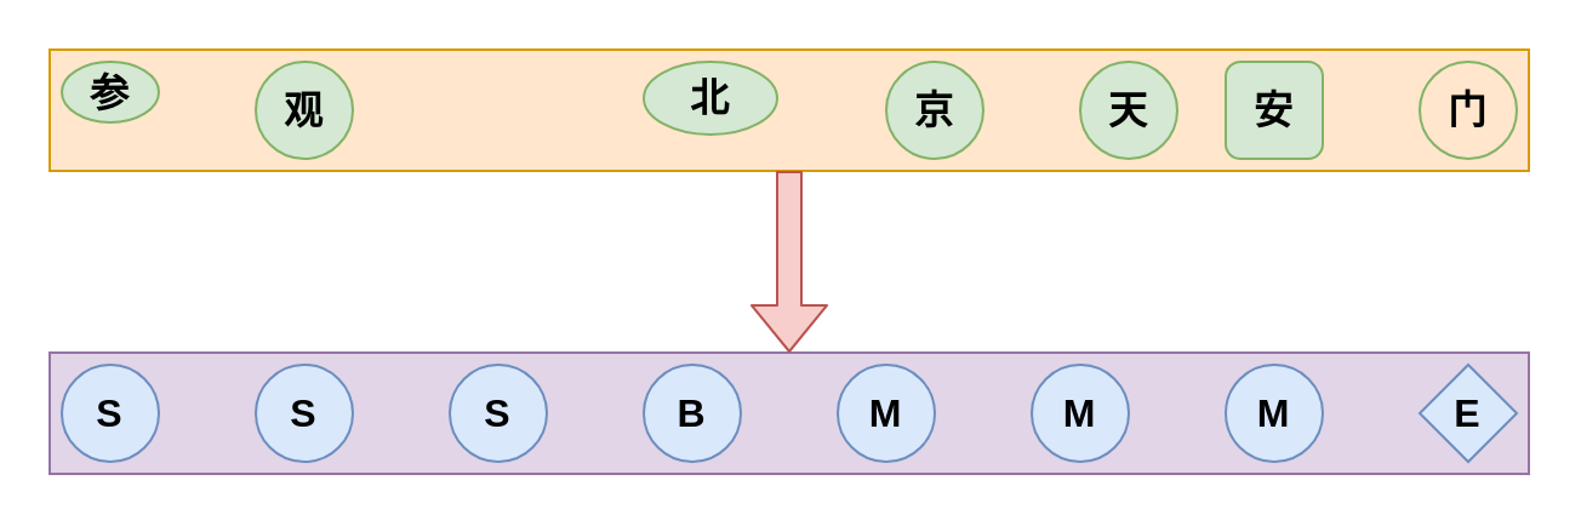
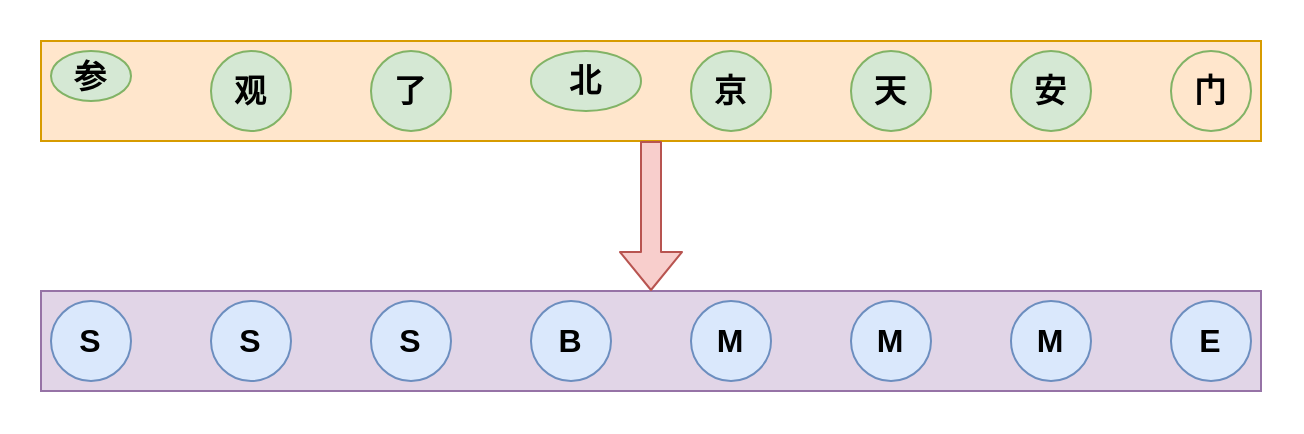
  <mxCell id="0" />
  <mxCell id="1" parent="0" />
  <mxCell id="2" value="" style="rounded=0;whiteSpace=wrap;html=1;fontSize=16;fillColor=#ffe6cc;strokeColor=#d79b00;" parent="1" vertex="1"><mxGeometry x="20" y="20" width="610" height="50" as="geometry" /></mxCell>
  <mxCell id="3" value="&lt;b style=&quot;font-size: 16px;&quot;&gt;参&lt;/b&gt;" style="ellipse;whiteSpace=wrap;html=1;aspect=fixed;fontSize=16;fillColor=#d5e8d4;strokeColor=#82b366;" parent="1" vertex="1"><mxGeometry x="25" y="25" width="40" height="25" as="geometry" /></mxCell>
  <mxCell id="4" value="&lt;b style=&quot;font-size: 16px&quot;&gt;观&lt;/b&gt;" style="ellipse;whiteSpace=wrap;html=1;aspect=fixed;fontSize=16;fillColor=#d5e8d4;strokeColor=#82b366;" parent="1" vertex="1"><mxGeometry x="105" y="25" width="40" height="40" as="geometry" /></mxCell>
+ <mxCell id="5" value="&lt;b&gt;了&lt;/b&gt;" style="ellipse;whiteSpace=wrap;html=1;aspect=fixed;fontSize=16;fillColor=#d5e8d4;strokeColor=#82b366;" parent="1" vertex="1"><mxGeometry x="185" y="25" width="40" height="40" as="geometry" /></mxCell>
  <mxCell id="6" value="&lt;b&gt;北&lt;/b&gt;" style="ellipse;whiteSpace=wrap;html=1;aspect=fixed;fontSize=16;fillColor=#d5e8d4;strokeColor=#82b366;" parent="1" vertex="1"><mxGeometry x="265" y="25" width="55" height="30" as="geometry" /></mxCell>
- <mxCell id="7" value="&lt;b&gt;京&lt;/b&gt;" style="ellipse;whiteSpace=wrap;html=1;aspect=fixed;fontSize=16;fillColor=#d5e8d4;strokeColor=#82b366;" parent="1" vertex="1"><mxGeometry x="365" y="25" width="40" height="40" as="geometry" /></mxCell>
- <mxCell id="8" value="&lt;b&gt;天&lt;/b&gt;" style="ellipse;whiteSpace=wrap;html=1;aspect=fixed;fontSize=16;fillColor=#d5e8d4;strokeColor=#82b366;" parent="1" vertex="1"><mxGeometry x="445" y="25" width="40" height="40" as="geometry" /></mxCell>
- <mxCell id="9" value="&lt;b&gt;安&lt;/b&gt;" style="whiteSpace=wrap;html=1;aspect=fixed;fontSize=16;fillColor=#d5e8d4;strokeColor=#82b366;rounded=1;" parent="1" vertex="1"><mxGeometry x="505" y="25" width="40" height="40" as="geometry" /></mxCell>
+ <mxCell id="7" value="&lt;b&gt;京&lt;/b&gt;" style="ellipse;whiteSpace=wrap;html=1;aspect=fixed;fontSize=16;fillColor=#d5e8d4;strokeColor=#82b366;" parent="1" vertex="1"><mxGeometry x="345" y="25" width="40" height="40" as="geometry" /></mxCell>
+ <mxCell id="8" value="&lt;b&gt;天&lt;/b&gt;" style="ellipse;whiteSpace=wrap;html=1;aspect=fixed;fontSize=16;fillColor=#d5e8d4;strokeColor=#82b366;" parent="1" vertex="1"><mxGeometry x="425" y="25" width="40" height="40" as="geometry" /></mxCell>
+ <mxCell id="9" value="&lt;b&gt;安&lt;/b&gt;" style="ellipse;whiteSpace=wrap;html=1;aspect=fixed;fontSize=16;fillColor=#d5e8d4;strokeColor=#82b366;" parent="1" vertex="1"><mxGeometry x="505" y="25" width="40" height="40" as="geometry" /></mxCell>
  <mxCell id="10" value="&lt;b&gt;门&lt;/b&gt;" style="ellipse;whiteSpace=wrap;html=1;aspect=fixed;fontSize=16;fillColor=#ffe6cc;strokeColor=#82b366;" parent="1" vertex="1"><mxGeometry x="585" y="25" width="40" height="40" as="geometry" /></mxCell>
  <mxCell id="11" value="" style="rounded=0;whiteSpace=wrap;html=1;fontSize=16;fillColor=#e1d5e7;strokeColor=#9673a6;" parent="1" vertex="1"><mxGeometry x="20" y="145" width="610" height="50" as="geometry" /></mxCell>
  <mxCell id="12" value="&lt;b&gt;S&lt;/b&gt;" style="ellipse;whiteSpace=wrap;html=1;aspect=fixed;fontSize=16;fillColor=#dae8fc;strokeColor=#6c8ebf;" parent="1" vertex="1"><mxGeometry x="25" y="150" width="40" height="40" as="geometry" /></mxCell>
  <mxCell id="13" value="&lt;b&gt;S&lt;/b&gt;" style="ellipse;whiteSpace=wrap;html=1;aspect=fixed;fontSize=16;fillColor=#dae8fc;strokeColor=#6c8ebf;" parent="1" vertex="1"><mxGeometry x="105" y="150" width="40" height="40" as="geometry" /></mxCell>
  <mxCell id="14" value="&lt;b&gt;S&lt;/b&gt;" style="ellipse;whiteSpace=wrap;html=1;aspect=fixed;fontSize=16;fillColor=#dae8fc;strokeColor=#6c8ebf;" parent="1" vertex="1"><mxGeometry x="185" y="150" width="40" height="40" as="geometry" /></mxCell>
  <mxCell id="15" value="&lt;b&gt;B&lt;/b&gt;" style="ellipse;whiteSpace=wrap;html=1;aspect=fixed;fontSize=16;fillColor=#dae8fc;strokeColor=#6c8ebf;" parent="1" vertex="1"><mxGeometry x="265" y="150" width="40" height="40" as="geometry" /></mxCell>
  <mxCell id="16" value="&lt;b&gt;M&lt;/b&gt;" style="ellipse;whiteSpace=wrap;html=1;aspect=fixed;fontSize=16;fillColor=#dae8fc;strokeColor=#6c8ebf;" parent="1" vertex="1"><mxGeometry x="345" y="150" width="40" height="40" as="geometry" /></mxCell>
  <mxCell id="17" value="&lt;b&gt;M&lt;/b&gt;" style="ellipse;whiteSpace=wrap;html=1;aspect=fixed;fontSize=16;fillColor=#dae8fc;strokeColor=#6c8ebf;" parent="1" vertex="1"><mxGeometry x="425" y="150" width="40" height="40" as="geometry" /></mxCell>
  <mxCell id="18" value="&lt;b&gt;M&lt;/b&gt;" style="ellipse;whiteSpace=wrap;html=1;aspect=fixed;fontSize=16;fillColor=#dae8fc;strokeColor=#6c8ebf;" parent="1" vertex="1"><mxGeometry x="505" y="150" width="40" height="40" as="geometry" /></mxCell>
- <mxCell id="19" value="&lt;b&gt;E&lt;/b&gt;" style="rhombus;whiteSpace=wrap;html=1;aspect=fixed;fontSize=16;fillColor=#dae8fc;strokeColor=#6c8ebf;" parent="1" vertex="1"><mxGeometry x="585" y="150" width="40" height="40" as="geometry" /></mxCell>
+ <mxCell id="19" value="&lt;b&gt;E&lt;/b&gt;" style="ellipse;whiteSpace=wrap;html=1;aspect=fixed;fontSize=16;fillColor=#dae8fc;strokeColor=#6c8ebf;" parent="1" vertex="1"><mxGeometry x="585" y="150" width="40" height="40" as="geometry" /></mxCell>
  <mxCell id="20" value="" style="shape=flexArrow;endArrow=classic;html=1;fontSize=16;exitX=0.5;exitY=1;exitDx=0;exitDy=0;fillColor=#f8cecc;strokeColor=#b85450;" parent="1" source="2" target="11" edge="1"><mxGeometry width="50" height="50" relative="1" as="geometry"><mxPoint x="175" y="325" as="sourcePoint" /><mxPoint x="225" y="275" as="targetPoint" /></mxGeometry></mxCell>
